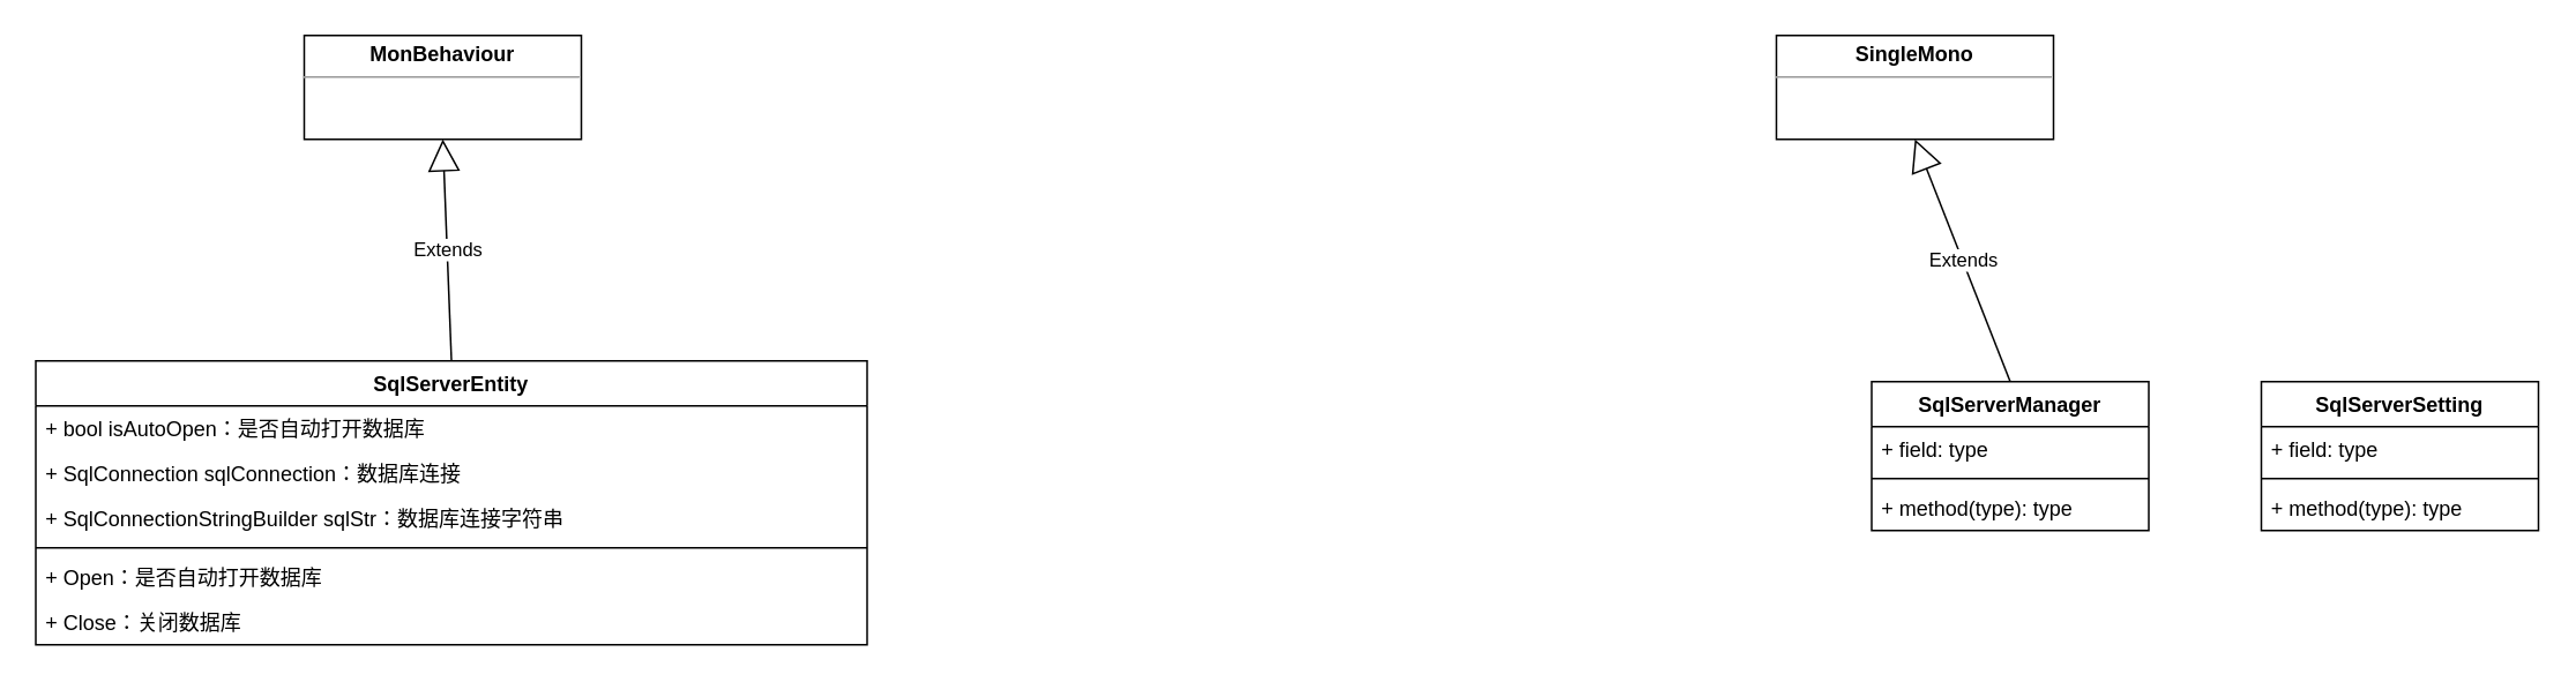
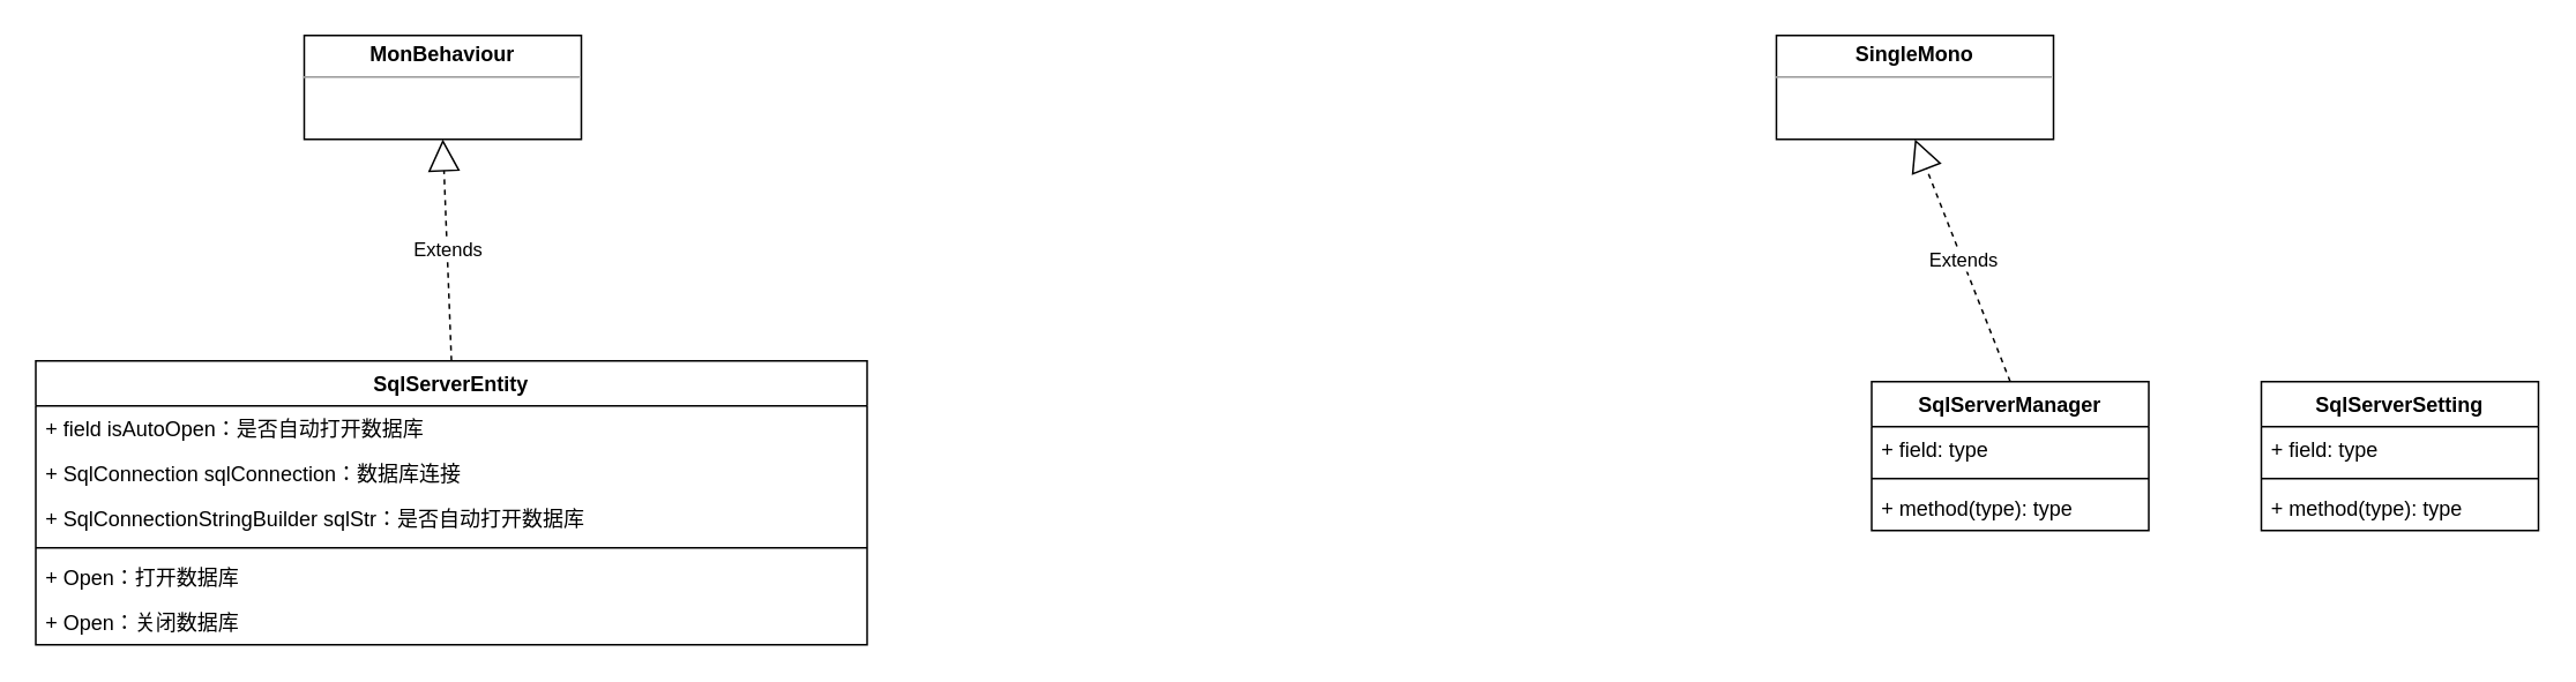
  <mxCell id="0" />
  <mxCell id="1" parent="0" />
  <mxCell id="2" value="SqlServerEntity" style="swimlane;fontStyle=1;align=center;verticalAlign=top;childLayout=stackLayout;horizontal=1;startSize=26;horizontalStack=0;resizeParent=1;resizeParentMax=0;resizeLast=0;collapsible=1;marginBottom=0;" parent="1" vertex="1"><mxGeometry x="20" y="208" width="480" height="164" as="geometry" /></mxCell>
- <mxCell id="3" value="+ bool isAutoOpen：是否自动打开数据库" style="text;strokeColor=none;fillColor=none;align=left;verticalAlign=top;spacingLeft=4;spacingRight=4;overflow=hidden;rotatable=0;points=[[0,0.5],[1,0.5]];portConstraint=eastwest;" parent="2" vertex="1"><mxGeometry y="26" width="480" height="26" as="geometry" /></mxCell>
+ <mxCell id="3" value="+ field isAutoOpen：是否自动打开数据库" style="text;strokeColor=none;fillColor=none;align=left;verticalAlign=top;spacingLeft=4;spacingRight=4;overflow=hidden;rotatable=0;points=[[0,0.5],[1,0.5]];portConstraint=eastwest;" parent="2" vertex="1"><mxGeometry y="26" width="480" height="26" as="geometry" /></mxCell>
  <mxCell id="4" value="+ SqlConnection sqlConnection：数据库连接" style="text;strokeColor=none;fillColor=none;align=left;verticalAlign=top;spacingLeft=4;spacingRight=4;overflow=hidden;rotatable=0;points=[[0,0.5],[1,0.5]];portConstraint=eastwest;" vertex="1" parent="2"><mxGeometry y="52" width="480" height="26" as="geometry" /></mxCell>
- <mxCell id="5" value="+ SqlConnectionStringBuilder sqlStr：数据库连接字符串" style="text;strokeColor=none;fillColor=none;align=left;verticalAlign=top;spacingLeft=4;spacingRight=4;overflow=hidden;rotatable=0;points=[[0,0.5],[1,0.5]];portConstraint=eastwest;" vertex="1" parent="2"><mxGeometry y="78" width="480" height="26" as="geometry" /></mxCell>
+ <mxCell id="5" value="+ SqlConnectionStringBuilder sqlStr：是否自动打开数据库" style="text;strokeColor=none;fillColor=none;align=left;verticalAlign=top;spacingLeft=4;spacingRight=4;overflow=hidden;rotatable=0;points=[[0,0.5],[1,0.5]];portConstraint=eastwest;" vertex="1" parent="2"><mxGeometry y="78" width="480" height="26" as="geometry" /></mxCell>
  <mxCell id="6" value="" style="line;strokeWidth=1;fillColor=none;align=left;verticalAlign=middle;spacingTop=-1;spacingLeft=3;spacingRight=3;rotatable=0;labelPosition=right;points=[];portConstraint=eastwest;strokeColor=inherit;" parent="2" vertex="1"><mxGeometry y="104" width="480" height="8" as="geometry" /></mxCell>
- <mxCell id="7" value="+ Open：是否自动打开数据库" style="text;strokeColor=none;fillColor=none;align=left;verticalAlign=top;spacingLeft=4;spacingRight=4;overflow=hidden;rotatable=0;points=[[0,0.5],[1,0.5]];portConstraint=eastwest;" parent="2" vertex="1"><mxGeometry y="112" width="480" height="26" as="geometry" /></mxCell>
- <mxCell id="8" value="+ Close：关闭数据库" style="text;strokeColor=none;fillColor=none;align=left;verticalAlign=top;spacingLeft=4;spacingRight=4;overflow=hidden;rotatable=0;points=[[0,0.5],[1,0.5]];portConstraint=eastwest;" vertex="1" parent="2"><mxGeometry y="138" width="480" height="26" as="geometry" /></mxCell>
+ <mxCell id="7" value="+ Open：打开数据库" style="text;strokeColor=none;fillColor=none;align=left;verticalAlign=top;spacingLeft=4;spacingRight=4;overflow=hidden;rotatable=0;points=[[0,0.5],[1,0.5]];portConstraint=eastwest;" parent="2" vertex="1"><mxGeometry y="112" width="480" height="26" as="geometry" /></mxCell>
+ <mxCell id="8" value="+ Open：关闭数据库" style="text;strokeColor=none;fillColor=none;align=left;verticalAlign=top;spacingLeft=4;spacingRight=4;overflow=hidden;rotatable=0;points=[[0,0.5],[1,0.5]];portConstraint=eastwest;" vertex="1" parent="2"><mxGeometry y="138" width="480" height="26" as="geometry" /></mxCell>
  <mxCell id="9" value="SqlServerManager" style="swimlane;fontStyle=1;align=center;verticalAlign=top;childLayout=stackLayout;horizontal=1;startSize=26;horizontalStack=0;resizeParent=1;resizeParentMax=0;resizeLast=0;collapsible=1;marginBottom=0;" parent="1" vertex="1"><mxGeometry x="1080" y="220" width="160" height="86" as="geometry" /></mxCell>
  <mxCell id="10" value="+ field: type" style="text;strokeColor=none;fillColor=none;align=left;verticalAlign=top;spacingLeft=4;spacingRight=4;overflow=hidden;rotatable=0;points=[[0,0.5],[1,0.5]];portConstraint=eastwest;" parent="9" vertex="1"><mxGeometry y="26" width="160" height="26" as="geometry" /></mxCell>
  <mxCell id="11" value="" style="line;strokeWidth=1;fillColor=none;align=left;verticalAlign=middle;spacingTop=-1;spacingLeft=3;spacingRight=3;rotatable=0;labelPosition=right;points=[];portConstraint=eastwest;strokeColor=inherit;" parent="9" vertex="1"><mxGeometry y="52" width="160" height="8" as="geometry" /></mxCell>
  <mxCell id="12" value="+ method(type): type" style="text;strokeColor=none;fillColor=none;align=left;verticalAlign=top;spacingLeft=4;spacingRight=4;overflow=hidden;rotatable=0;points=[[0,0.5],[1,0.5]];portConstraint=eastwest;" parent="9" vertex="1"><mxGeometry y="60" width="160" height="26" as="geometry" /></mxCell>
  <mxCell id="13" value="&lt;p style=&quot;margin:0px;margin-top:4px;text-align:center;&quot;&gt;&lt;b&gt;Mon&lt;/b&gt;&lt;b style=&quot;background-color: initial;&quot;&gt;Behaviour&lt;/b&gt;&lt;/p&gt;&lt;hr size=&quot;1&quot;&gt;&lt;div style=&quot;height:2px;&quot;&gt;&lt;br&gt;&lt;/div&gt;" style="verticalAlign=top;align=left;overflow=fill;fontSize=12;fontFamily=Helvetica;html=1;" parent="1" vertex="1"><mxGeometry x="175" y="20" width="160" height="60" as="geometry" /></mxCell>
  <mxCell id="14" value="SqlServerSetting" style="swimlane;fontStyle=1;align=center;verticalAlign=top;childLayout=stackLayout;horizontal=1;startSize=26;horizontalStack=0;resizeParent=1;resizeParentMax=0;resizeLast=0;collapsible=1;marginBottom=0;" parent="1" vertex="1"><mxGeometry x="1305" y="220" width="160" height="86" as="geometry" /></mxCell>
  <mxCell id="15" value="+ field: type" style="text;strokeColor=none;fillColor=none;align=left;verticalAlign=top;spacingLeft=4;spacingRight=4;overflow=hidden;rotatable=0;points=[[0,0.5],[1,0.5]];portConstraint=eastwest;" parent="14" vertex="1"><mxGeometry y="26" width="160" height="26" as="geometry" /></mxCell>
  <mxCell id="16" value="" style="line;strokeWidth=1;fillColor=none;align=left;verticalAlign=middle;spacingTop=-1;spacingLeft=3;spacingRight=3;rotatable=0;labelPosition=right;points=[];portConstraint=eastwest;strokeColor=inherit;" parent="14" vertex="1"><mxGeometry y="52" width="160" height="8" as="geometry" /></mxCell>
  <mxCell id="17" value="+ method(type): type" style="text;strokeColor=none;fillColor=none;align=left;verticalAlign=top;spacingLeft=4;spacingRight=4;overflow=hidden;rotatable=0;points=[[0,0.5],[1,0.5]];portConstraint=eastwest;" parent="14" vertex="1"><mxGeometry y="60" width="160" height="26" as="geometry" /></mxCell>
- <mxCell id="18" value="Extends" style="endArrow=block;endSize=16;endFill=0;html=1;rounded=0;exitX=0.5;exitY=0;exitDx=0;exitDy=0;entryX=0.5;entryY=1;entryDx=0;entryDy=0;" edge="1" parent="1" source="2" target="13"><mxGeometry width="160" relative="1" as="geometry"><mxPoint x="401" y="200" as="sourcePoint" /><mxPoint x="561" y="200" as="targetPoint" /></mxGeometry></mxCell>
- <mxCell id="19" value="Extends" style="endArrow=block;endSize=16;endFill=0;html=1;rounded=0;exitX=0.5;exitY=0;exitDx=0;exitDy=0;entryX=0.5;entryY=1;entryDx=0;entryDy=0;" edge="1" parent="1" source="9" target="20"><mxGeometry width="160" relative="1" as="geometry"><mxPoint x="1076" y="180" as="sourcePoint" /><mxPoint x="1160" y="80" as="targetPoint" /></mxGeometry></mxCell>
+ <mxCell id="18" value="Extends" style="endArrow=block;endSize=16;endFill=0;html=1;rounded=0;exitX=0.5;exitY=0;exitDx=0;exitDy=0;entryX=0.5;entryY=1;entryDx=0;entryDy=0;dashed=1;" edge="1" parent="1" source="2" target="13"><mxGeometry width="160" relative="1" as="geometry"><mxPoint x="401" y="200" as="sourcePoint" /><mxPoint x="561" y="200" as="targetPoint" /></mxGeometry></mxCell>
+ <mxCell id="19" value="Extends" style="endArrow=block;endSize=16;endFill=0;html=1;rounded=0;exitX=0.5;exitY=0;exitDx=0;exitDy=0;entryX=0.5;entryY=1;entryDx=0;entryDy=0;dashed=1;" edge="1" parent="1" source="9" target="20"><mxGeometry width="160" relative="1" as="geometry"><mxPoint x="1076" y="180" as="sourcePoint" /><mxPoint x="1160" y="80" as="targetPoint" /></mxGeometry></mxCell>
  <mxCell id="20" value="&lt;p style=&quot;margin:0px;margin-top:4px;text-align:center;&quot;&gt;&lt;b&gt;SingleMono&lt;/b&gt;&lt;/p&gt;&lt;hr size=&quot;1&quot;&gt;&lt;div style=&quot;height:2px;&quot;&gt;&lt;br&gt;&lt;/div&gt;" style="verticalAlign=top;align=left;overflow=fill;fontSize=12;fontFamily=Helvetica;html=1;" vertex="1" parent="1"><mxGeometry x="1025" y="20" width="160" height="60" as="geometry" /></mxCell>
